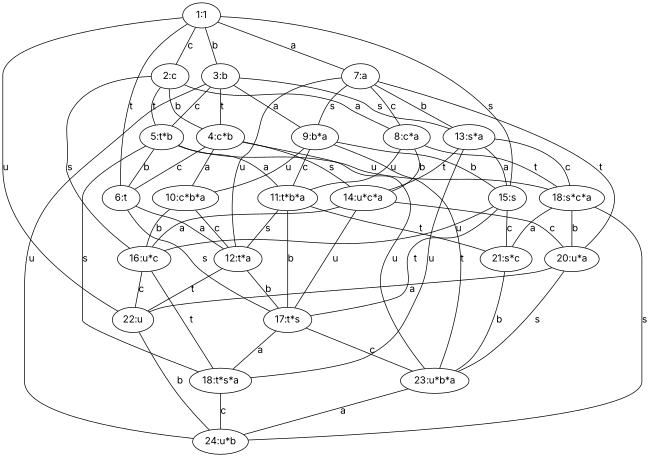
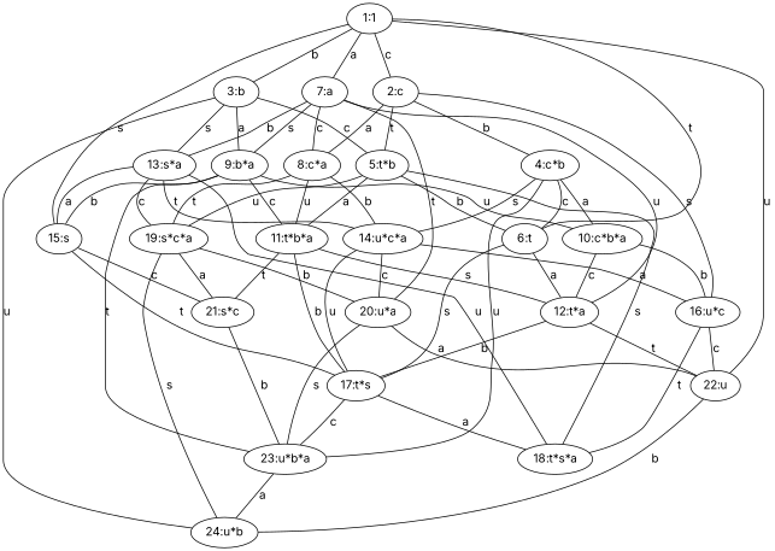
  digraph {
    fontname=Inter
    node [fontname=Inter]
    edge [arrowhead=none fontname=Inter]
    n1 [label="1:1"]
    n2 [label="2:c"]
    n3 [label="3:b"]
    n4 [label="6:t"]
    n5 [label="7:a"]
    n6 [label="15:s"]
    n7 [label="22:u"]
    n8 [label="4:c*b"]
    n9 [label="5:t*b"]
    n10 [label="8:c*a"]
    n11 [label="16:u*c"]
    n12 [label="9:b*a"]
    n13 [label="13:s*a"]
    n14 [label="24:u*b"]
    n15 [label="12:t*a"]
    n16 [label="17:t*s"]
    n17 [label="20:u*a"]
    n18 [label="21:s*c"]
    n19 [label="10:c*b*a"]
    n20 [label="14:u*c*a"]
    n21 [label="23:u*b*a"]
    n22 [label="11:t*b*a"]
    n23 [label="18:t*s*a"]
-   n24 [label="18:s*c*a"]
+   n24 [label="19:s*c*a"]
    n1 -> n2 [label=c]
    n1 -> n3 [label=b]
    n1 -> n4 [label=t]
    n1 -> n5 [label=a]
    n1 -> n6 [label=s]
    n1 -> n7 [label=u]
    n2 -> n8 [label=b]
    n2 -> n9 [label=t]
    n2 -> n10 [label=a]
    n2 -> n11 [label=s]
-   n3 -> n8 [label=t]
    n3 -> n9 [label=c]
    n3 -> n12 [label=a]
    n3 -> n13 [label=s]
    n3 -> n14 [label=u]
    n4 -> n15 [label=a]
    n4 -> n16 [label=s]
    n5 -> n10 [label=c]
    n5 -> n12 [label=s]
    n5 -> n13 [label=b]
    n5 -> n15 [label=u]
    n5 -> n17 [label=t]
-   n6 -> n11 [label=u]
    n6 -> n16 [label=t]
    n6 -> n18 [label=c]
    n7 -> n14 [label=b]
    n8 -> n4 [label=c]
    n8 -> n19 [label=a]
    n8 -> n20 [label=s]
    n8 -> n21 [label=u]
    n9 -> n4 [label=b]
    n9 -> n22 [label=a]
    n9 -> n23 [label=s]
    n9 -> n24 [label=u]
    n10 -> n20 [label=b]
    n10 -> n22 [label=u]
    n10 -> n24 [label=t]
    n11 -> n7 [label=c]
    n11 -> n23 [label=t]
    n12 -> n6 [label=b]
    n12 -> n19 [label=u]
    n12 -> n21 [label=t]
    n12 -> n22 [label=c]
    n13 -> n6 [label=a]
    n13 -> n20 [label=t]
    n13 -> n23 [label=u]
    n13 -> n24 [label=c]
    n15 -> n7 [label=t]
    n15 -> n16 [label=b]
    n16 -> n21 [label=c]
    n16 -> n23 [label=a]
    n17 -> n7 [label=a]
    n17 -> n21 [label=s]
    n18 -> n21 [label=b]
    n19 -> n11 [label=b]
    n19 -> n15 [label=c]
    n20 -> n11 [label=a]
    n20 -> n16 [label=u]
    n20 -> n17 [label=c]
    n21 -> n14 [label=a]
    n22 -> n15 [label=s]
    n22 -> n16 [label=b]
    n22 -> n18 [label=t]
-   n23 -> n14 [label=c]
    n24 -> n14 [label=s]
    n24 -> n17 [label=b]
    n24 -> n18 [label=a]
  }
